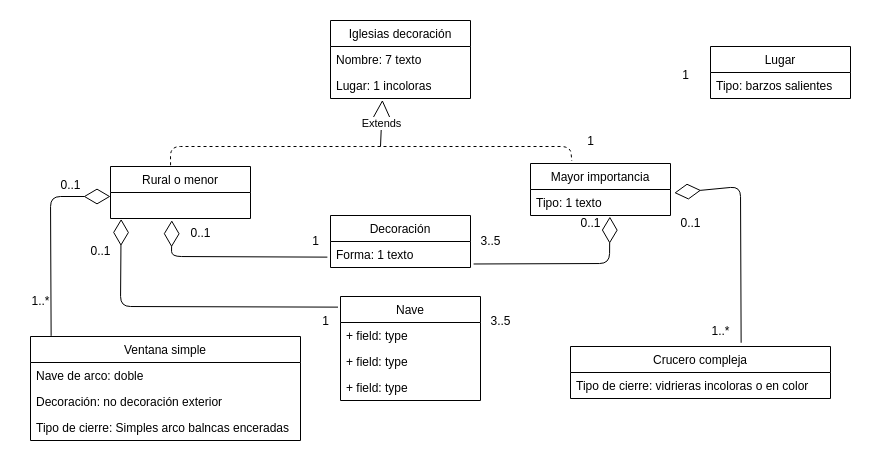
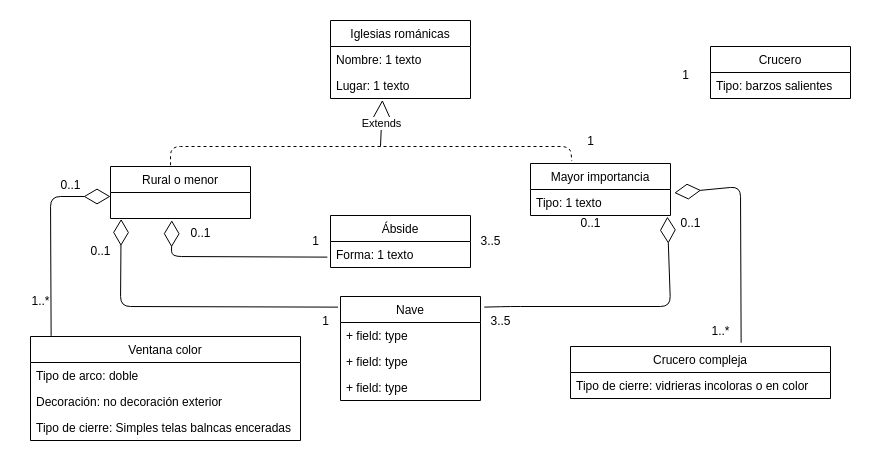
  <mxCell id="0" />
  <mxCell id="1" parent="0" />
- <mxCell id="2" value="Iglesias decoración" style="swimlane;fontStyle=0;childLayout=stackLayout;horizontal=1;startSize=26;fillColor=none;horizontalStack=0;resizeParent=1;resizeParentMax=0;resizeLast=0;collapsible=1;marginBottom=0;" vertex="1" parent="1"><mxGeometry x="330" y="20" width="140" height="78" as="geometry" /></mxCell>
- <mxCell id="3" value="Nombre: 7 texto" style="text;strokeColor=none;fillColor=none;align=left;verticalAlign=top;spacingLeft=4;spacingRight=4;overflow=hidden;rotatable=0;points=[[0,0.5],[1,0.5]];portConstraint=eastwest;" vertex="1" parent="2"><mxGeometry y="26" width="140" height="26" as="geometry" /></mxCell>
- <mxCell id="4" value="Lugar: 1 incoloras" style="text;strokeColor=none;fillColor=none;align=left;verticalAlign=top;spacingLeft=4;spacingRight=4;overflow=hidden;rotatable=0;points=[[0,0.5],[1,0.5]];portConstraint=eastwest;" vertex="1" parent="2"><mxGeometry y="52" width="140" height="26" as="geometry" /></mxCell>
+ <mxCell id="2" value="Iglesias románicas" style="swimlane;fontStyle=0;childLayout=stackLayout;horizontal=1;startSize=26;fillColor=none;horizontalStack=0;resizeParent=1;resizeParentMax=0;resizeLast=0;collapsible=1;marginBottom=0;" vertex="1" parent="1"><mxGeometry x="330" y="20" width="140" height="78" as="geometry" /></mxCell>
+ <mxCell id="3" value="Nombre: 1 texto" style="text;strokeColor=none;fillColor=none;align=left;verticalAlign=top;spacingLeft=4;spacingRight=4;overflow=hidden;rotatable=0;points=[[0,0.5],[1,0.5]];portConstraint=eastwest;" vertex="1" parent="2"><mxGeometry y="26" width="140" height="26" as="geometry" /></mxCell>
+ <mxCell id="4" value="Lugar: 1 texto" style="text;strokeColor=none;fillColor=none;align=left;verticalAlign=top;spacingLeft=4;spacingRight=4;overflow=hidden;rotatable=0;points=[[0,0.5],[1,0.5]];portConstraint=eastwest;" vertex="1" parent="2"><mxGeometry y="52" width="140" height="26" as="geometry" /></mxCell>
  <mxCell id="5" value="Rural o menor" style="swimlane;fontStyle=0;childLayout=stackLayout;horizontal=1;startSize=26;fillColor=none;horizontalStack=0;resizeParent=1;resizeParentMax=0;resizeLast=0;collapsible=1;marginBottom=0;" vertex="1" parent="1"><mxGeometry x="110" y="166" width="140" height="52" as="geometry" /></mxCell>
  <mxCell id="6" value="  " style="text;strokeColor=none;fillColor=none;align=left;verticalAlign=top;spacingLeft=4;spacingRight=4;overflow=hidden;rotatable=0;points=[[0,0.5],[1,0.5]];portConstraint=eastwest;" vertex="1" parent="5"><mxGeometry y="26" width="140" height="26" as="geometry" /></mxCell>
  <mxCell id="7" value="Mayor importancia" style="swimlane;fontStyle=0;childLayout=stackLayout;horizontal=1;startSize=26;fillColor=none;horizontalStack=0;resizeParent=1;resizeParentMax=0;resizeLast=0;collapsible=1;marginBottom=0;" vertex="1" parent="1"><mxGeometry x="530" y="163" width="140" height="52" as="geometry" /></mxCell>
  <mxCell id="8" value="Tipo: 1 texto" style="text;strokeColor=none;fillColor=none;align=left;verticalAlign=top;spacingLeft=4;spacingRight=4;overflow=hidden;rotatable=0;points=[[0,0.5],[1,0.5]];portConstraint=eastwest;" vertex="1" parent="7"><mxGeometry y="26" width="140" height="26" as="geometry" /></mxCell>
- <mxCell id="9" value="Decoración" style="swimlane;fontStyle=0;childLayout=stackLayout;horizontal=1;startSize=26;fillColor=none;horizontalStack=0;resizeParent=1;resizeParentMax=0;resizeLast=0;collapsible=1;marginBottom=0;" vertex="1" parent="1"><mxGeometry x="330" y="215" width="140" height="52" as="geometry" /></mxCell>
+ <mxCell id="9" value="Ábside" style="swimlane;fontStyle=0;childLayout=stackLayout;horizontal=1;startSize=26;fillColor=none;horizontalStack=0;resizeParent=1;resizeParentMax=0;resizeLast=0;collapsible=1;marginBottom=0;" vertex="1" parent="1"><mxGeometry x="330" y="215" width="140" height="52" as="geometry" /></mxCell>
  <mxCell id="10" value="Forma: 1 texto" style="text;strokeColor=none;fillColor=none;align=left;verticalAlign=top;spacingLeft=4;spacingRight=4;overflow=hidden;rotatable=0;points=[[0,0.5],[1,0.5]];portConstraint=eastwest;" vertex="1" parent="9"><mxGeometry y="26" width="140" height="26" as="geometry" /></mxCell>
  <mxCell id="11" value="Nave" style="swimlane;fontStyle=0;childLayout=stackLayout;horizontal=1;startSize=26;fillColor=none;horizontalStack=0;resizeParent=1;resizeParentMax=0;resizeLast=0;collapsible=1;marginBottom=0;" vertex="1" parent="1"><mxGeometry x="340" y="296" width="140" height="104" as="geometry" /></mxCell>
  <mxCell id="12" value="+ field: type" style="text;strokeColor=none;fillColor=none;align=left;verticalAlign=top;spacingLeft=4;spacingRight=4;overflow=hidden;rotatable=0;points=[[0,0.5],[1,0.5]];portConstraint=eastwest;" vertex="1" parent="11"><mxGeometry y="26" width="140" height="26" as="geometry" /></mxCell>
  <mxCell id="13" value="+ field: type" style="text;strokeColor=none;fillColor=none;align=left;verticalAlign=top;spacingLeft=4;spacingRight=4;overflow=hidden;rotatable=0;points=[[0,0.5],[1,0.5]];portConstraint=eastwest;" vertex="1" parent="11"><mxGeometry y="52" width="140" height="26" as="geometry" /></mxCell>
  <mxCell id="14" value="+ field: type" style="text;strokeColor=none;fillColor=none;align=left;verticalAlign=top;spacingLeft=4;spacingRight=4;overflow=hidden;rotatable=0;points=[[0,0.5],[1,0.5]];portConstraint=eastwest;" vertex="1" parent="11"><mxGeometry y="78" width="140" height="26" as="geometry" /></mxCell>
- <mxCell id="15" value="Lugar" style="swimlane;fontStyle=0;childLayout=stackLayout;horizontal=1;startSize=26;fillColor=none;horizontalStack=0;resizeParent=1;resizeParentMax=0;resizeLast=0;collapsible=1;marginBottom=0;" vertex="1" parent="1"><mxGeometry x="710" y="46" width="140" height="52" as="geometry" /></mxCell>
+ <mxCell id="15" value="Crucero" style="swimlane;fontStyle=0;childLayout=stackLayout;horizontal=1;startSize=26;fillColor=none;horizontalStack=0;resizeParent=1;resizeParentMax=0;resizeLast=0;collapsible=1;marginBottom=0;" vertex="1" parent="1"><mxGeometry x="710" y="46" width="140" height="52" as="geometry" /></mxCell>
  <mxCell id="16" value="Tipo: barzos salientes" style="text;strokeColor=none;fillColor=none;align=left;verticalAlign=top;spacingLeft=4;spacingRight=4;overflow=hidden;rotatable=0;points=[[0,0.5],[1,0.5]];portConstraint=eastwest;" vertex="1" parent="15"><mxGeometry y="26" width="140" height="26" as="geometry" /></mxCell>
  <mxCell id="17" value="Crucero compleja" style="swimlane;fontStyle=0;childLayout=stackLayout;horizontal=1;startSize=26;fillColor=none;horizontalStack=0;resizeParent=1;resizeParentMax=0;resizeLast=0;collapsible=1;marginBottom=0;" vertex="1" parent="1"><mxGeometry x="570" y="346" width="260" height="52" as="geometry" /></mxCell>
  <mxCell id="18" value="Tipo de cierre: vidrieras incoloras o en color" style="text;strokeColor=none;fillColor=none;align=left;verticalAlign=top;spacingLeft=4;spacingRight=4;overflow=hidden;rotatable=0;points=[[0,0.5],[1,0.5]];portConstraint=eastwest;" vertex="1" parent="17"><mxGeometry y="26" width="260" height="26" as="geometry" /></mxCell>
- <mxCell id="19" value="Ventana simple" style="swimlane;fontStyle=0;childLayout=stackLayout;horizontal=1;startSize=26;fillColor=none;horizontalStack=0;resizeParent=1;resizeParentMax=0;resizeLast=0;collapsible=1;marginBottom=0;" vertex="1" parent="1"><mxGeometry x="30" y="336" width="270" height="104" as="geometry" /></mxCell>
- <mxCell id="20" value="Nave de arco: doble" style="text;strokeColor=none;fillColor=none;align=left;verticalAlign=top;spacingLeft=4;spacingRight=4;overflow=hidden;rotatable=0;points=[[0,0.5],[1,0.5]];portConstraint=eastwest;" vertex="1" parent="19"><mxGeometry y="26" width="270" height="26" as="geometry" /></mxCell>
+ <mxCell id="19" value="Ventana color" style="swimlane;fontStyle=0;childLayout=stackLayout;horizontal=1;startSize=26;fillColor=none;horizontalStack=0;resizeParent=1;resizeParentMax=0;resizeLast=0;collapsible=1;marginBottom=0;" vertex="1" parent="1"><mxGeometry x="30" y="336" width="270" height="104" as="geometry" /></mxCell>
+ <mxCell id="20" value="Tipo de arco: doble" style="text;strokeColor=none;fillColor=none;align=left;verticalAlign=top;spacingLeft=4;spacingRight=4;overflow=hidden;rotatable=0;points=[[0,0.5],[1,0.5]];portConstraint=eastwest;" vertex="1" parent="19"><mxGeometry y="26" width="270" height="26" as="geometry" /></mxCell>
  <mxCell id="21" value="Decoración: no decoración exterior" style="text;strokeColor=none;fillColor=none;align=left;verticalAlign=top;spacingLeft=4;spacingRight=4;overflow=hidden;rotatable=0;points=[[0,0.5],[1,0.5]];portConstraint=eastwest;" vertex="1" parent="19"><mxGeometry y="52" width="270" height="26" as="geometry" /></mxCell>
- <mxCell id="22" value="Tipo de cierre: Simples arco balncas enceradas" style="text;strokeColor=none;fillColor=none;align=left;verticalAlign=top;spacingLeft=4;spacingRight=4;overflow=hidden;rotatable=0;points=[[0,0.5],[1,0.5]];portConstraint=eastwest;" vertex="1" parent="19"><mxGeometry y="78" width="270" height="26" as="geometry" /></mxCell>
+ <mxCell id="22" value="Tipo de cierre: Simples telas balncas enceradas" style="text;strokeColor=none;fillColor=none;align=left;verticalAlign=top;spacingLeft=4;spacingRight=4;overflow=hidden;rotatable=0;points=[[0,0.5],[1,0.5]];portConstraint=eastwest;" vertex="1" parent="19"><mxGeometry y="78" width="270" height="26" as="geometry" /></mxCell>
  <mxCell id="23" value="" style="endArrow=diamondThin;endFill=0;endSize=24;html=1;entryX=0.438;entryY=1.067;entryDx=0;entryDy=0;entryPerimeter=0;exitX=0.896;exitY=1.021;exitDx=0;exitDy=0;exitPerimeter=0;" edge="1" parent="1" source="24" target="6"><mxGeometry width="160" relative="1" as="geometry"><mxPoint x="320" y="256" as="sourcePoint" /><mxPoint x="510" y="246" as="targetPoint" /><Array as="points"><mxPoint x="171" y="256" /></Array></mxGeometry></mxCell>
  <mxCell id="24" value="1" style="text;html=1;align=center;verticalAlign=middle;resizable=0;points=[];autosize=1;strokeColor=none;fillColor=none;" vertex="1" parent="1"><mxGeometry x="300" y="226" width="30" height="30" as="geometry" /></mxCell>
  <mxCell id="25" value="0..1" style="text;html=1;align=center;verticalAlign=middle;resizable=0;points=[];autosize=1;strokeColor=none;fillColor=none;" vertex="1" parent="1"><mxGeometry x="180" y="218" width="40" height="30" as="geometry" /></mxCell>
- <mxCell id="26" value="" style="endArrow=diamondThin;endFill=0;endSize=24;html=1;exitX=1.022;exitY=0.865;exitDx=0;exitDy=0;exitPerimeter=0;entryX=0.567;entryY=1.043;entryDx=0;entryDy=0;entryPerimeter=0;" edge="1" parent="1" source="10" target="8"><mxGeometry width="160" relative="1" as="geometry"><mxPoint x="350" y="246" as="sourcePoint" /><mxPoint x="610" y="226" as="targetPoint" /><Array as="points"><mxPoint x="609" y="263" /></Array></mxGeometry></mxCell>
  <mxCell id="27" value="3..5" style="text;html=1;align=center;verticalAlign=middle;resizable=0;points=[];autosize=1;strokeColor=none;fillColor=none;" vertex="1" parent="1"><mxGeometry x="470" y="226" width="40" height="30" as="geometry" /></mxCell>
  <mxCell id="28" value="0..1" style="text;html=1;align=center;verticalAlign=middle;resizable=0;points=[];autosize=1;strokeColor=none;fillColor=none;" vertex="1" parent="1"><mxGeometry x="570" y="208" width="40" height="30" as="geometry" /></mxCell>
+ <mxCell id="29" value="" style="endArrow=diamondThin;endFill=0;endSize=24;html=1;entryX=0.978;entryY=1.043;entryDx=0;entryDy=0;entryPerimeter=0;exitX=1.027;exitY=0.102;exitDx=0;exitDy=0;exitPerimeter=0;" edge="1" parent="1" source="11" target="8"><mxGeometry width="160" relative="1" as="geometry"><mxPoint x="500" y="346" as="sourcePoint" /><mxPoint x="510" y="246" as="targetPoint" /><Array as="points"><mxPoint x="510" y="306" /><mxPoint x="670" y="306" /></Array></mxGeometry></mxCell>
  <mxCell id="30" value="3..5" style="text;html=1;align=center;verticalAlign=middle;resizable=0;points=[];autosize=1;strokeColor=none;fillColor=none;" vertex="1" parent="1"><mxGeometry x="480" y="306" width="40" height="30" as="geometry" /></mxCell>
  <mxCell id="31" value="0..1" style="text;html=1;align=center;verticalAlign=middle;resizable=0;points=[];autosize=1;strokeColor=none;fillColor=none;" vertex="1" parent="1"><mxGeometry x="670" y="208" width="40" height="30" as="geometry" /></mxCell>
  <mxCell id="32" value="" style="endArrow=diamondThin;endFill=0;endSize=24;html=1;entryX=0.076;entryY=1.019;entryDx=0;entryDy=0;entryPerimeter=0;exitX=0.917;exitY=0.021;exitDx=0;exitDy=0;exitPerimeter=0;" edge="1" parent="1" source="33" target="6"><mxGeometry width="160" relative="1" as="geometry"><mxPoint x="330" y="306" as="sourcePoint" /><mxPoint x="510" y="246" as="targetPoint" /><Array as="points"><mxPoint x="120" y="306" /></Array></mxGeometry></mxCell>
  <mxCell id="33" value="1" style="text;html=1;align=center;verticalAlign=middle;resizable=0;points=[];autosize=1;strokeColor=none;fillColor=none;" vertex="1" parent="1"><mxGeometry x="310" y="306" width="30" height="30" as="geometry" /></mxCell>
  <mxCell id="34" value="0..1" style="text;html=1;align=center;verticalAlign=middle;resizable=0;points=[];autosize=1;strokeColor=none;fillColor=none;" vertex="1" parent="1"><mxGeometry x="80" y="236" width="40" height="30" as="geometry" /></mxCell>
  <mxCell id="35" value="" style="endArrow=diamondThin;endFill=0;endSize=24;html=1;exitX=0.766;exitY=0.979;exitDx=0;exitDy=0;exitPerimeter=0;" edge="1" parent="1"><mxGeometry width="160" relative="1" as="geometry"><mxPoint x="50.64" y="335.37" as="sourcePoint" /><mxPoint x="110" y="196" as="targetPoint" /><Array as="points"><mxPoint x="50" y="196" /></Array></mxGeometry></mxCell>
  <mxCell id="36" value="0..1" style="text;html=1;align=center;verticalAlign=middle;resizable=0;points=[];autosize=1;strokeColor=none;fillColor=none;" vertex="1" parent="1"><mxGeometry x="50" y="170" width="40" height="30" as="geometry" /></mxCell>
  <mxCell id="37" value="1..*" style="text;html=1;align=center;verticalAlign=middle;resizable=0;points=[];autosize=1;strokeColor=none;fillColor=none;" vertex="1" parent="1"><mxGeometry x="20" y="286" width="40" height="30" as="geometry" /></mxCell>
  <mxCell id="38" value="1..*" style="text;html=1;align=center;verticalAlign=middle;resizable=0;points=[];autosize=1;strokeColor=none;fillColor=none;" vertex="1" parent="1"><mxGeometry x="700" y="316" width="40" height="30" as="geometry" /></mxCell>
  <mxCell id="39" value="" style="endArrow=diamondThin;endFill=0;endSize=24;html=1;entryX=1.027;entryY=0.13;entryDx=0;entryDy=0;entryPerimeter=0;exitX=1.016;exitY=0.875;exitDx=0;exitDy=0;exitPerimeter=0;" edge="1" parent="1" source="38" target="8"><mxGeometry width="160" relative="1" as="geometry"><mxPoint x="350" y="246" as="sourcePoint" /><mxPoint x="510" y="246" as="targetPoint" /><Array as="points"><mxPoint x="740" y="186" /></Array></mxGeometry></mxCell>
  <mxCell id="40" value="1" style="text;html=1;align=center;verticalAlign=middle;resizable=0;points=[];autosize=1;strokeColor=none;fillColor=none;" vertex="1" parent="1"><mxGeometry x="575" y="126" width="30" height="30" as="geometry" /></mxCell>
  <mxCell id="41" value="1" style="text;html=1;align=center;verticalAlign=middle;resizable=0;points=[];autosize=1;strokeColor=none;fillColor=none;" vertex="1" parent="1"><mxGeometry x="670" y="60" width="30" height="30" as="geometry" /></mxCell>
  <mxCell id="42" value="" style="endArrow=none;html=1;exitX=0.429;exitY=-0.024;exitDx=0;exitDy=0;exitPerimeter=0;entryX=0.295;entryY=-0.048;entryDx=0;entryDy=0;entryPerimeter=0;dashed=1;" edge="1" parent="1" source="5" target="7"><mxGeometry width="50" height="50" relative="1" as="geometry"><mxPoint x="410" y="276" as="sourcePoint" /><mxPoint x="460" y="226" as="targetPoint" /><Array as="points"><mxPoint x="170" y="146" /><mxPoint x="370" y="146" /><mxPoint x="570" y="146" /></Array></mxGeometry></mxCell>
  <mxCell id="43" value="Extends" style="endArrow=block;endSize=16;endFill=0;html=1;entryX=0.371;entryY=1.053;entryDx=0;entryDy=0;entryPerimeter=0;" edge="1" parent="1" target="4"><mxGeometry width="160" relative="1" as="geometry"><mxPoint x="380" y="146" as="sourcePoint" /><mxPoint x="520" y="226" as="targetPoint" /></mxGeometry></mxCell>
